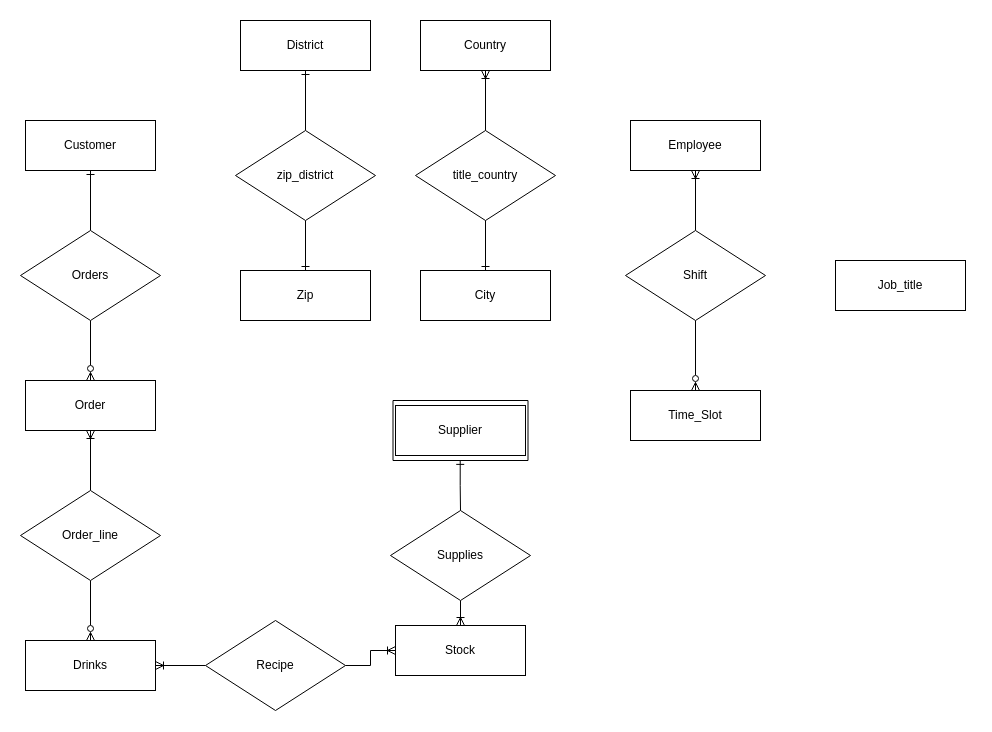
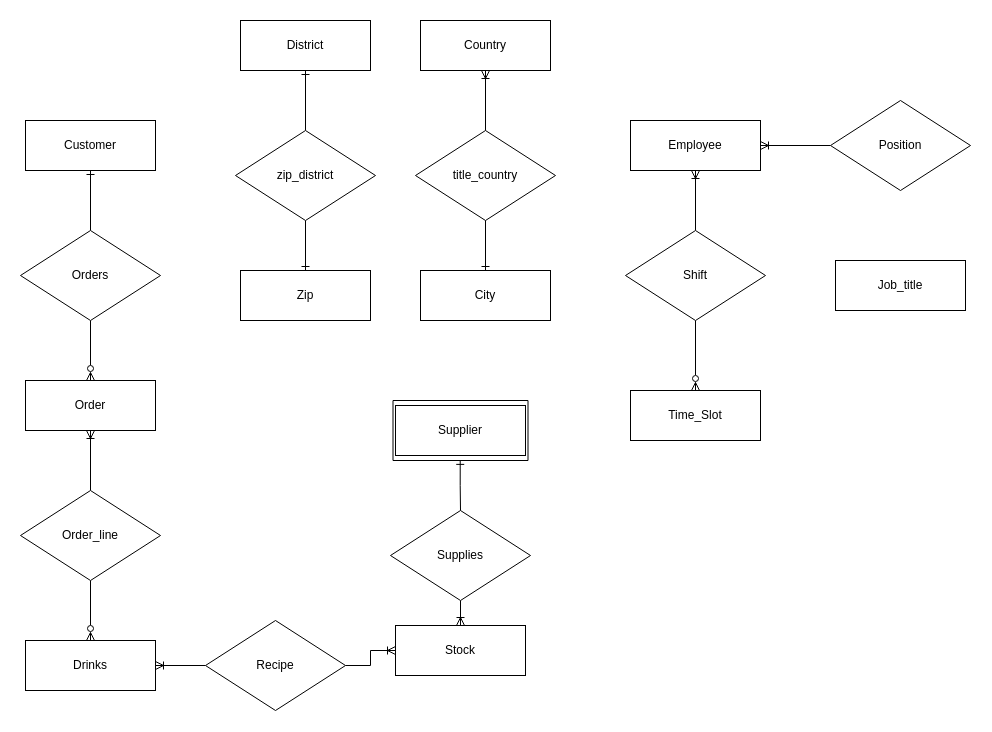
  <mxCell id="0" />
  <mxCell id="1" parent="0" />
  <mxCell id="2" value="Customer" style="rounded=0;whiteSpace=wrap;html=1;" vertex="1" parent="1"><mxGeometry x="25" y="120" width="130" height="50" as="geometry" /></mxCell>
  <mxCell id="3" value="" style="edgeStyle=orthogonalEdgeStyle;rounded=0;orthogonalLoop=1;jettySize=auto;html=1;startArrow=ERzeroToMany;startFill=0;endArrow=none;endFill=0;entryX=0.5;entryY=1;entryDx=0;entryDy=0;" edge="1" parent="1" source="5" target="7"><mxGeometry relative="1" as="geometry"><mxPoint x="-35" y="405" as="targetPoint" /></mxGeometry></mxCell>
  <mxCell id="4" value="" style="edgeStyle=orthogonalEdgeStyle;rounded=0;orthogonalLoop=1;jettySize=auto;html=1;startArrow=ERoneToMany;startFill=0;endArrow=none;endFill=0;" edge="1" parent="1" source="5" target="28"><mxGeometry relative="1" as="geometry" /></mxCell>
  <mxCell id="5" value="Order" style="rounded=0;whiteSpace=wrap;html=1;" vertex="1" parent="1"><mxGeometry x="25" y="380" width="130" height="50" as="geometry" /></mxCell>
  <mxCell id="6" value="" style="edgeStyle=orthogonalEdgeStyle;rounded=0;orthogonalLoop=1;jettySize=auto;html=1;startArrow=none;startFill=0;endArrow=ERone;endFill=0;exitX=0.5;exitY=0;exitDx=0;exitDy=0;entryX=0.5;entryY=1;entryDx=0;entryDy=0;" edge="1" parent="1" source="7" target="2"><mxGeometry relative="1" as="geometry"><mxPoint x="-165" y="405" as="sourcePoint" /><mxPoint x="-245" y="405" as="targetPoint" /></mxGeometry></mxCell>
  <mxCell id="7" value="Orders" style="rhombus;whiteSpace=wrap;html=1;" vertex="1" parent="1"><mxGeometry x="20" y="230" width="140" height="90" as="geometry" /></mxCell>
+ <mxCell id="8" value="" style="edgeStyle=orthogonalEdgeStyle;rounded=0;orthogonalLoop=1;jettySize=auto;html=1;startArrow=ERoneToMany;startFill=0;endArrow=none;endFill=0;" edge="1" parent="1" source="10" target="12"><mxGeometry relative="1" as="geometry" /></mxCell>
  <mxCell id="9" value="" style="edgeStyle=orthogonalEdgeStyle;rounded=0;orthogonalLoop=1;jettySize=auto;html=1;startArrow=ERoneToMany;startFill=0;endArrow=none;endFill=0;" edge="1" parent="1" source="10" target="15"><mxGeometry relative="1" as="geometry" /></mxCell>
  <mxCell id="10" value="Employee" style="rounded=0;whiteSpace=wrap;html=1;" vertex="1" parent="1"><mxGeometry x="630" y="120" width="130" height="50" as="geometry" /></mxCell>
  <mxCell id="11" value="Job_title" style="rounded=0;whiteSpace=wrap;html=1;" vertex="1" parent="1"><mxGeometry x="835" y="260" width="130" height="50" as="geometry" /></mxCell>
+ <mxCell id="12" value="Position" style="rhombus;whiteSpace=wrap;html=1;" vertex="1" parent="1"><mxGeometry x="830" y="100" width="140" height="90" as="geometry" /></mxCell>
  <mxCell id="13" value="" style="edgeStyle=orthogonalEdgeStyle;rounded=0;orthogonalLoop=1;jettySize=auto;html=1;startArrow=ERzeroToMany;startFill=0;endArrow=none;endFill=0;" edge="1" parent="1" source="14" target="15"><mxGeometry relative="1" as="geometry" /></mxCell>
  <mxCell id="14" value="Time_Slot" style="rounded=0;whiteSpace=wrap;html=1;" vertex="1" parent="1"><mxGeometry x="630" y="390" width="130" height="50" as="geometry" /></mxCell>
  <mxCell id="15" value="Shift" style="rhombus;whiteSpace=wrap;html=1;" vertex="1" parent="1"><mxGeometry x="625" y="230" width="140" height="90" as="geometry" /></mxCell>
  <mxCell id="16" value="" style="edgeStyle=orthogonalEdgeStyle;rounded=0;orthogonalLoop=1;jettySize=auto;html=1;startArrow=ERoneToMany;startFill=0;endArrow=none;endFill=0;" edge="1" parent="1" source="18" target="27"><mxGeometry relative="1" as="geometry" /></mxCell>
  <mxCell id="17" value="" style="edgeStyle=orthogonalEdgeStyle;rounded=0;orthogonalLoop=1;jettySize=auto;html=1;startArrow=ERoneToMany;startFill=0;endArrow=none;endFill=0;" edge="1" parent="1" source="18" target="19"><mxGeometry relative="1" as="geometry" /></mxCell>
  <mxCell id="18" value="Stock" style="rounded=0;whiteSpace=wrap;html=1;" vertex="1" parent="1"><mxGeometry x="395" y="625" width="130" height="50" as="geometry" /></mxCell>
  <mxCell id="19" value="Supplies" style="rhombus;whiteSpace=wrap;html=1;" vertex="1" parent="1"><mxGeometry x="390" y="510" width="140" height="90" as="geometry" /></mxCell>
  <mxCell id="20" value="" style="group;fillColor=default;" vertex="1" connectable="0" parent="1"><mxGeometry x="392.5" y="400" width="135" height="60" as="geometry" /></mxCell>
  <mxCell id="21" value="" style="verticalLabelPosition=bottom;verticalAlign=top;html=1;shape=mxgraph.basic.rect;fillColor2=none;strokeWidth=1;size=20;indent=5;gradientColor=none;" vertex="1" parent="20"><mxGeometry width="135" height="60" as="geometry" /></mxCell>
  <mxCell id="22" value="Supplier" style="rounded=0;whiteSpace=wrap;html=1;perimeterSpacing=0;gradientColor=none;" vertex="1" parent="20"><mxGeometry x="2.5" y="5" width="130" height="50" as="geometry" /></mxCell>
  <mxCell id="23" value="" style="edgeStyle=orthogonalEdgeStyle;rounded=0;orthogonalLoop=1;jettySize=auto;html=1;startArrow=ERone;startFill=0;endArrow=none;endFill=0;exitX=0.498;exitY=0.998;exitDx=0;exitDy=0;exitPerimeter=0;" edge="1" parent="1" source="21" target="19"><mxGeometry relative="1" as="geometry"><mxPoint x="460" y="870" as="sourcePoint" /></mxGeometry></mxCell>
  <mxCell id="24" value="" style="edgeStyle=orthogonalEdgeStyle;rounded=0;orthogonalLoop=1;jettySize=auto;html=1;startArrow=ERoneToMany;startFill=0;endArrow=none;endFill=0;" edge="1" parent="1" source="26" target="27"><mxGeometry relative="1" as="geometry" /></mxCell>
  <mxCell id="25" value="" style="edgeStyle=orthogonalEdgeStyle;rounded=0;orthogonalLoop=1;jettySize=auto;html=1;startArrow=ERzeroToMany;startFill=0;endArrow=none;endFill=0;" edge="1" parent="1" source="26" target="28"><mxGeometry relative="1" as="geometry" /></mxCell>
  <mxCell id="26" value="Drinks" style="rounded=0;whiteSpace=wrap;html=1;" vertex="1" parent="1"><mxGeometry x="25" y="640" width="130" height="50" as="geometry" /></mxCell>
  <mxCell id="27" value="Recipe" style="rhombus;whiteSpace=wrap;html=1;" vertex="1" parent="1"><mxGeometry x="205" y="620" width="140" height="90" as="geometry" /></mxCell>
  <mxCell id="28" value="Order_line" style="rhombus;whiteSpace=wrap;html=1;" vertex="1" parent="1"><mxGeometry x="20" y="490" width="140" height="90" as="geometry" /></mxCell>
  <mxCell id="29" value="title_country" style="rhombus;whiteSpace=wrap;html=1;" vertex="1" parent="1"><mxGeometry x="415" y="130" width="140" height="90" as="geometry" /></mxCell>
  <mxCell id="30" value="" style="edgeStyle=orthogonalEdgeStyle;rounded=0;orthogonalLoop=1;jettySize=auto;html=1;startArrow=ERone;startFill=0;endArrow=none;endFill=0;" edge="1" parent="1" source="31" target="38"><mxGeometry relative="1" as="geometry" /></mxCell>
  <mxCell id="31" value="Zip" style="rounded=0;whiteSpace=wrap;html=1;" vertex="1" parent="1"><mxGeometry x="240" y="270" width="130" height="50" as="geometry" /></mxCell>
  <mxCell id="32" value="" style="edgeStyle=orthogonalEdgeStyle;rounded=0;orthogonalLoop=1;jettySize=auto;html=1;startArrow=ERone;startFill=0;endArrow=none;endFill=0;" edge="1" parent="1" source="33" target="38"><mxGeometry relative="1" as="geometry" /></mxCell>
  <mxCell id="33" value="District" style="rounded=0;whiteSpace=wrap;html=1;" vertex="1" parent="1"><mxGeometry x="240" y="20" width="130" height="50" as="geometry" /></mxCell>
  <mxCell id="34" value="" style="edgeStyle=orthogonalEdgeStyle;rounded=0;orthogonalLoop=1;jettySize=auto;html=1;startArrow=ERoneToMany;startFill=0;endArrow=none;endFill=0;" edge="1" parent="1" source="35" target="29"><mxGeometry relative="1" as="geometry" /></mxCell>
  <mxCell id="35" value="Country" style="rounded=0;whiteSpace=wrap;html=1;" vertex="1" parent="1"><mxGeometry x="420" y="20" width="130" height="50" as="geometry" /></mxCell>
  <mxCell id="36" value="" style="edgeStyle=orthogonalEdgeStyle;rounded=0;orthogonalLoop=1;jettySize=auto;html=1;startArrow=ERone;startFill=0;endArrow=none;endFill=0;" edge="1" parent="1" source="37" target="29"><mxGeometry relative="1" as="geometry" /></mxCell>
  <mxCell id="37" value="City" style="rounded=0;whiteSpace=wrap;html=1;" vertex="1" parent="1"><mxGeometry x="420" y="270" width="130" height="50" as="geometry" /></mxCell>
  <mxCell id="38" value="zip_district" style="rhombus;whiteSpace=wrap;html=1;" vertex="1" parent="1"><mxGeometry x="235" y="130" width="140" height="90" as="geometry" /></mxCell>
